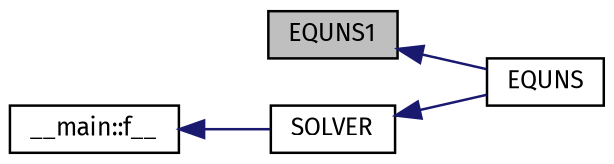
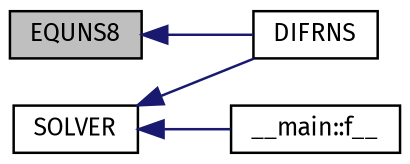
  digraph {
    fontname="Fira Sans"
    rankdir=LR
    node [color=black fillcolor=white fontname="Fira Sans" fontsize=10 shape=record style=filled]
    edge [color=midnightblue dir=back fontname="Fira Sans" fontsize=10 labelfontname=FreeSans labelfontsize=10 style=solid]
-   n1 [fillcolor=grey75 fontcolor=black height=0.2 label=EQUNS1 width=0.4]
-   n2 [height=0.2 label=EQUNS width=0.4]
+   n1 [fillcolor=grey75 fontcolor=black height=0.2 label=EQUNS8 width=0.4]
+   n2 [height=0.2 label=DIFRNS width=0.4]
    n3 [height=0.2 label=SOLVER width=0.4]
    n4 [height=0.2 label="__main::f__" width=0.4]
    n1 -> n2
    n3 -> n2
-   n4 -> n3
+   n3 -> n4
  }
